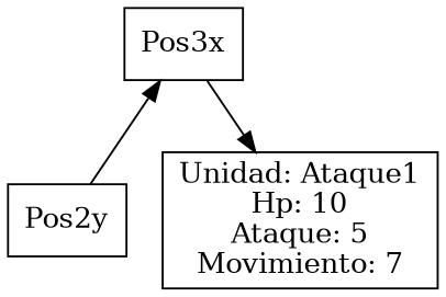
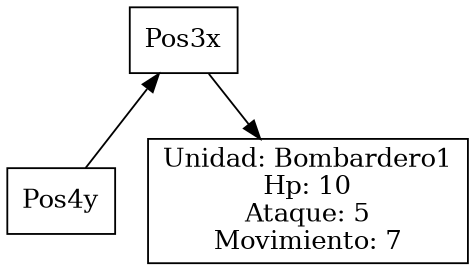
  digraph {
    Rankdir=TD
    node [shape=rectangle]
-   n1 [label=Pos2y]
-   n2 [label="Unidad: Ataque1\nHp: 10\nAtaque: 5\nMovimiento: 7"]
+   n1 [label=Pos4y]
+   n2 [label="Unidad: Bombardero1\nHp: 10\nAtaque: 5\nMovimiento: 7"]
    n3 [label=Pos3x]
    subgraph sub_1 {
      rank=same
      n1
      n2
    }
    subgraph sub_2 {
      rank=min
      n3
    }
    n1 -> n3
    n3 -> n2
  }
